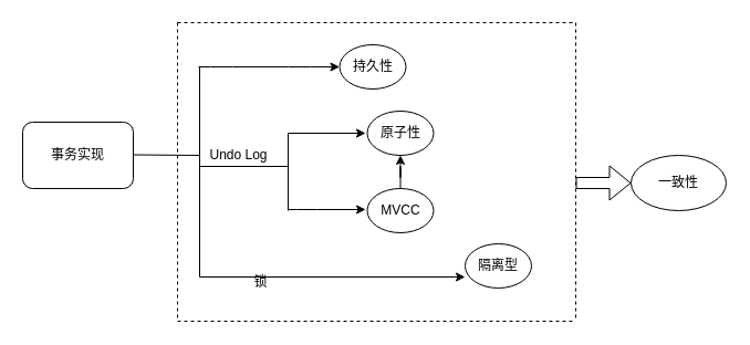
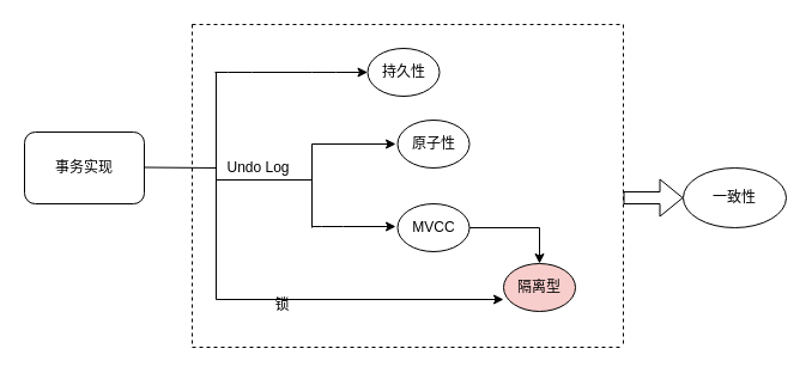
  <mxCell id="0" />
  <mxCell id="1" parent="0" />
  <mxCell id="2" value="事务实现" style="rounded=1;whiteSpace=wrap;html=1;" vertex="1" parent="1"><mxGeometry x="20" y="110" width="100" height="60" as="geometry" /></mxCell>
  <mxCell id="3" value="" style="endArrow=none;html=1;" edge="1" parent="1"><mxGeometry width="50" height="50" relative="1" as="geometry"><mxPoint x="120" y="139.5" as="sourcePoint" /><mxPoint x="180" y="140" as="targetPoint" /></mxGeometry></mxCell>
  <mxCell id="4" value="" style="endArrow=none;html=1;" edge="1" parent="1"><mxGeometry width="50" height="50" relative="1" as="geometry"><mxPoint x="180" y="250" as="sourcePoint" /><mxPoint x="180" y="60" as="targetPoint" /></mxGeometry></mxCell>
  <mxCell id="5" value="" style="endArrow=none;html=1;" edge="1" parent="1"><mxGeometry width="50" height="50" relative="1" as="geometry"><mxPoint x="180" y="150" as="sourcePoint" /><mxPoint x="260" y="150" as="targetPoint" /></mxGeometry></mxCell>
  <mxCell id="6" value="持久性" style="ellipse;whiteSpace=wrap;html=1;" vertex="1" parent="1"><mxGeometry x="306.5" y="40" width="60" height="40" as="geometry" /></mxCell>
  <mxCell id="7" value="原子性" style="ellipse;whiteSpace=wrap;html=1;" vertex="1" parent="1"><mxGeometry x="331.5" y="100" width="60" height="40" as="geometry" /></mxCell>
  <mxCell id="8" value="Undo Log" style="text;html=1;align=center;verticalAlign=middle;resizable=0;points=[];autosize=1;" vertex="1" parent="1"><mxGeometry x="180" y="130" width="70" height="20" as="geometry" /></mxCell>
  <mxCell id="9" value="锁" style="text;html=1;align=center;verticalAlign=middle;resizable=0;points=[];autosize=1;strokeWidth=5;" vertex="1" parent="1"><mxGeometry x="220" y="245" width="30" height="20" as="geometry" /></mxCell>
- <mxCell id="10" value="" style="edgeStyle=orthogonalEdgeStyle;rounded=0;orthogonalLoop=1;jettySize=auto;html=1;" edge="1" parent="1" source="11" target="7"><mxGeometry relative="1" as="geometry" /></mxCell>
+ <mxCell id="10" value="" style="edgeStyle=orthogonalEdgeStyle;rounded=0;orthogonalLoop=1;jettySize=auto;html=1;" edge="1" parent="1" source="11" target="12"><mxGeometry relative="1" as="geometry" /></mxCell>
  <mxCell id="11" value="MVCC" style="ellipse;whiteSpace=wrap;html=1;" vertex="1" parent="1"><mxGeometry x="331.5" y="170" width="60" height="40" as="geometry" /></mxCell>
- <mxCell id="12" value="隔离型" style="ellipse;whiteSpace=wrap;html=1;" vertex="1" parent="1"><mxGeometry x="420" y="220" width="60" height="40" as="geometry" /></mxCell>
+ <mxCell id="12" value="隔离型" style="ellipse;whiteSpace=wrap;html=1;fillColor=#f8cecc;" vertex="1" parent="1"><mxGeometry x="420" y="220" width="60" height="40" as="geometry" /></mxCell>
  <mxCell id="13" value="" style="endArrow=none;html=1;" edge="1" parent="1"><mxGeometry width="50" height="50" relative="1" as="geometry"><mxPoint x="260" y="190" as="sourcePoint" /><mxPoint x="260" y="120" as="targetPoint" /></mxGeometry></mxCell>
  <mxCell id="14" value="" style="endArrow=classic;html=1;" edge="1" parent="1"><mxGeometry width="50" height="50" relative="1" as="geometry"><mxPoint x="260" y="120" as="sourcePoint" /><mxPoint x="330" y="120" as="targetPoint" /></mxGeometry></mxCell>
  <mxCell id="15" value="" style="endArrow=classic;html=1;" edge="1" parent="1"><mxGeometry width="50" height="50" relative="1" as="geometry"><mxPoint x="260" y="189" as="sourcePoint" /><mxPoint x="330" y="189" as="targetPoint" /><Array as="points"><mxPoint x="276" y="189" /></Array></mxGeometry></mxCell>
  <mxCell id="16" value="" style="endArrow=classic;html=1;entryX=0;entryY=0.5;entryDx=0;entryDy=0;" edge="1" parent="1" target="6"><mxGeometry width="50" height="50" relative="1" as="geometry"><mxPoint x="179" y="60" as="sourcePoint" /><mxPoint x="320" y="60" as="targetPoint" /><Array as="points"><mxPoint x="200" y="60" /><mxPoint x="270" y="60" /></Array></mxGeometry></mxCell>
  <mxCell id="17" value="" style="endArrow=classic;html=1;" edge="1" parent="1"><mxGeometry width="50" height="50" relative="1" as="geometry"><mxPoint x="180" y="250" as="sourcePoint" /><mxPoint x="420" y="250" as="targetPoint" /></mxGeometry></mxCell>
  <mxCell id="18" value="" style="endArrow=none;dashed=1;html=1;" edge="1" parent="1"><mxGeometry width="50" height="50" relative="1" as="geometry"><mxPoint x="160" y="20" as="sourcePoint" /><mxPoint x="520" y="20" as="targetPoint" /></mxGeometry></mxCell>
  <mxCell id="19" value="" style="endArrow=none;dashed=1;html=1;" edge="1" parent="1"><mxGeometry width="50" height="50" relative="1" as="geometry"><mxPoint x="160" y="20" as="sourcePoint" /><mxPoint x="160" y="290" as="targetPoint" /></mxGeometry></mxCell>
  <mxCell id="20" value="" style="endArrow=none;dashed=1;html=1;" edge="1" parent="1"><mxGeometry width="50" height="50" relative="1" as="geometry"><mxPoint x="520" y="20" as="sourcePoint" /><mxPoint x="520" y="290" as="targetPoint" /></mxGeometry></mxCell>
  <mxCell id="21" value="" style="endArrow=none;dashed=1;html=1;" edge="1" parent="1"><mxGeometry width="50" height="50" relative="1" as="geometry"><mxPoint x="160" y="290" as="sourcePoint" /><mxPoint x="520" y="290" as="targetPoint" /></mxGeometry></mxCell>
  <mxCell id="22" value="" style="shape=flexArrow;endArrow=classic;html=1;" edge="1" parent="1"><mxGeometry width="50" height="50" relative="1" as="geometry"><mxPoint x="520" y="165" as="sourcePoint" /><mxPoint x="570" y="165" as="targetPoint" /></mxGeometry></mxCell>
  <mxCell id="23" value="一致性" style="ellipse;whiteSpace=wrap;html=1;" vertex="1" parent="1"><mxGeometry x="570" y="140" width="86" height="50" as="geometry" /></mxCell>
